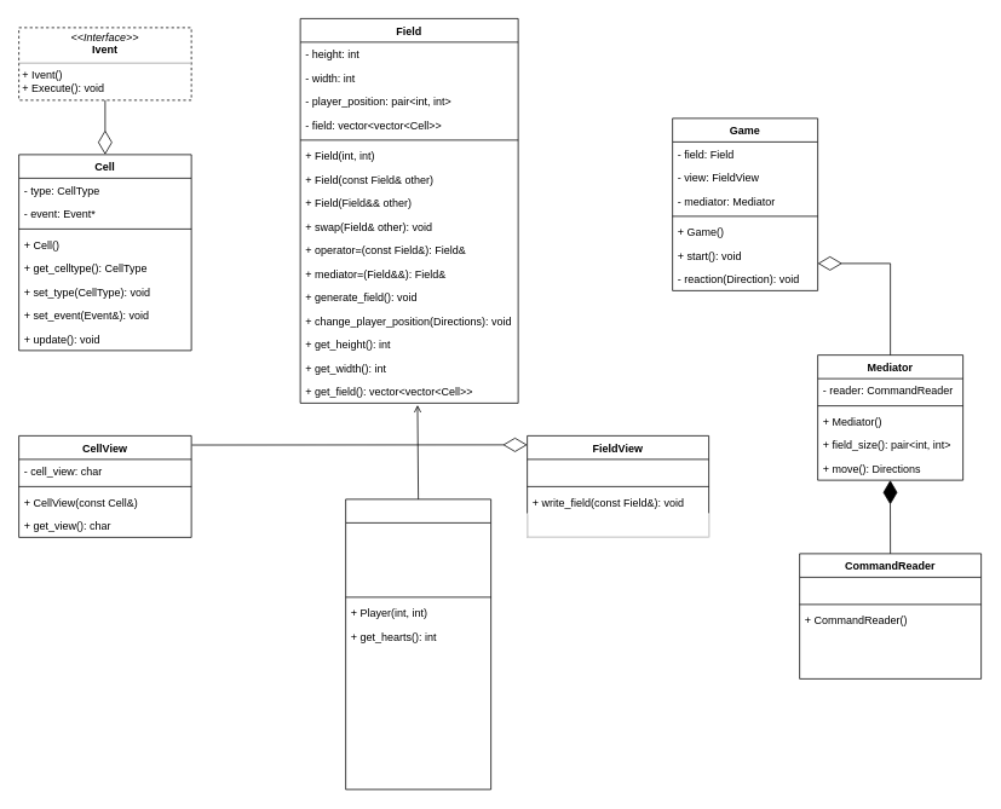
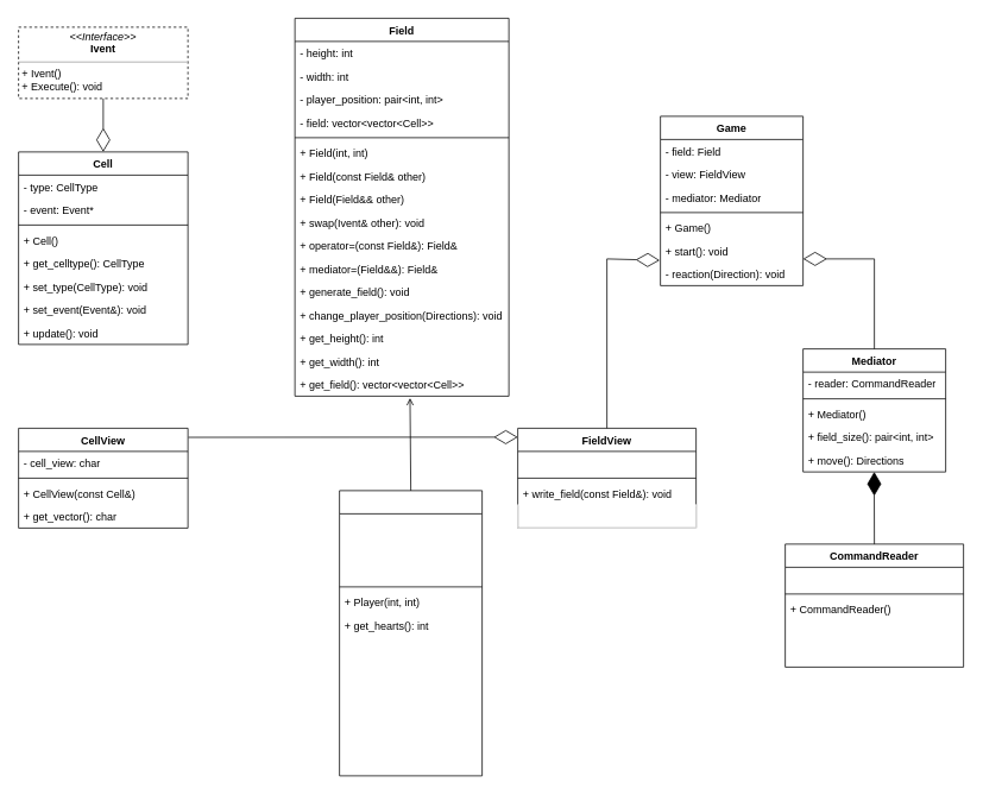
  <mxCell id="0" />
  <mxCell id="1" parent="0" />
  <mxCell id="2" value="Cell" style="swimlane;fontStyle=1;align=center;verticalAlign=top;childLayout=stackLayout;horizontal=1;startSize=26;horizontalStack=0;resizeParent=1;resizeParentMax=0;resizeLast=0;collapsible=1;marginBottom=0;" vertex="1" parent="1"><mxGeometry x="20" y="170" width="190" height="216" as="geometry"><mxRectangle x="200" y="150" width="60" height="30" as="alternateBounds" /></mxGeometry></mxCell>
  <mxCell id="3" value="- type: CellType" style="text;strokeColor=none;fillColor=none;align=left;verticalAlign=top;spacingLeft=4;spacingRight=4;overflow=hidden;rotatable=0;points=[[0,0.5],[1,0.5]];portConstraint=eastwest;" vertex="1" parent="2"><mxGeometry y="26" width="190" height="26" as="geometry" /></mxCell>
  <mxCell id="4" value="- event: Event*" style="text;strokeColor=none;fillColor=none;align=left;verticalAlign=top;spacingLeft=4;spacingRight=4;overflow=hidden;rotatable=0;points=[[0,0.5],[1,0.5]];portConstraint=eastwest;" vertex="1" parent="2"><mxGeometry y="52" width="190" height="26" as="geometry" /></mxCell>
  <mxCell id="5" value="" style="line;strokeWidth=1;fillColor=none;align=left;verticalAlign=middle;spacingTop=-1;spacingLeft=3;spacingRight=3;rotatable=0;labelPosition=right;points=[];portConstraint=eastwest;strokeColor=inherit;" vertex="1" parent="2"><mxGeometry y="78" width="190" height="8" as="geometry" /></mxCell>
  <mxCell id="6" value="+ Cell()" style="text;strokeColor=none;fillColor=none;align=left;verticalAlign=top;spacingLeft=4;spacingRight=4;overflow=hidden;rotatable=0;points=[[0,0.5],[1,0.5]];portConstraint=eastwest;" vertex="1" parent="2"><mxGeometry y="86" width="190" height="26" as="geometry" /></mxCell>
  <mxCell id="7" value="+ get_celltype(): CellType" style="text;strokeColor=none;fillColor=none;align=left;verticalAlign=top;spacingLeft=4;spacingRight=4;overflow=hidden;rotatable=0;points=[[0,0.5],[1,0.5]];portConstraint=eastwest;" vertex="1" parent="2"><mxGeometry y="112" width="190" height="26" as="geometry" /></mxCell>
  <mxCell id="8" value="+ set_type(CellType): void" style="text;strokeColor=none;fillColor=none;align=left;verticalAlign=top;spacingLeft=4;spacingRight=4;overflow=hidden;rotatable=0;points=[[0,0.5],[1,0.5]];portConstraint=eastwest;" vertex="1" parent="2"><mxGeometry y="138" width="190" height="26" as="geometry" /></mxCell>
  <mxCell id="9" value="+ set_event(Event&amp;): void" style="text;strokeColor=none;fillColor=none;align=left;verticalAlign=top;spacingLeft=4;spacingRight=4;overflow=hidden;rotatable=0;points=[[0,0.5],[1,0.5]];portConstraint=eastwest;" vertex="1" parent="2"><mxGeometry y="164" width="190" height="26" as="geometry" /></mxCell>
  <mxCell id="10" value="+ update(): void" style="text;strokeColor=none;fillColor=none;align=left;verticalAlign=top;spacingLeft=4;spacingRight=4;overflow=hidden;rotatable=0;points=[[0,0.5],[1,0.5]];portConstraint=eastwest;" vertex="1" parent="2"><mxGeometry y="190" width="190" height="26" as="geometry" /></mxCell>
  <mxCell id="11" value="Field" style="swimlane;fontStyle=1;align=center;verticalAlign=top;childLayout=stackLayout;horizontal=1;startSize=26;horizontalStack=0;resizeParent=1;resizeParentMax=0;resizeLast=0;collapsible=1;marginBottom=0;" vertex="1" parent="1"><mxGeometry x="330" y="20" width="240" height="424" as="geometry"><mxRectangle x="450" y="150" width="60" height="30" as="alternateBounds" /></mxGeometry></mxCell>
  <mxCell id="12" value="- height: int" style="text;strokeColor=none;fillColor=none;align=left;verticalAlign=top;spacingLeft=4;spacingRight=4;overflow=hidden;rotatable=0;points=[[0,0.5],[1,0.5]];portConstraint=eastwest;" vertex="1" parent="11"><mxGeometry y="26" width="240" height="26" as="geometry" /></mxCell>
  <mxCell id="13" value="- width: int" style="text;strokeColor=none;fillColor=none;align=left;verticalAlign=top;spacingLeft=4;spacingRight=4;overflow=hidden;rotatable=0;points=[[0,0.5],[1,0.5]];portConstraint=eastwest;" vertex="1" parent="11"><mxGeometry y="52" width="240" height="26" as="geometry" /></mxCell>
  <mxCell id="14" value="- player_position: pair&lt;int, int&gt;" style="text;strokeColor=none;fillColor=none;align=left;verticalAlign=top;spacingLeft=4;spacingRight=4;overflow=hidden;rotatable=0;points=[[0,0.5],[1,0.5]];portConstraint=eastwest;" vertex="1" parent="11"><mxGeometry y="78" width="240" height="26" as="geometry" /></mxCell>
  <mxCell id="15" value="- field: vector&lt;vector&lt;Cell&gt;&gt;" style="text;strokeColor=none;fillColor=none;align=left;verticalAlign=top;spacingLeft=4;spacingRight=4;overflow=hidden;rotatable=0;points=[[0,0.5],[1,0.5]];portConstraint=eastwest;" vertex="1" parent="11"><mxGeometry y="104" width="240" height="26" as="geometry" /></mxCell>
  <mxCell id="16" value="" style="line;strokeWidth=1;fillColor=none;align=left;verticalAlign=middle;spacingTop=-1;spacingLeft=3;spacingRight=3;rotatable=0;labelPosition=right;points=[];portConstraint=eastwest;strokeColor=inherit;" vertex="1" parent="11"><mxGeometry y="130" width="240" height="8" as="geometry" /></mxCell>
  <mxCell id="17" value="+ Field(int, int)" style="text;strokeColor=none;fillColor=none;align=left;verticalAlign=top;spacingLeft=4;spacingRight=4;overflow=hidden;rotatable=0;points=[[0,0.5],[1,0.5]];portConstraint=eastwest;" vertex="1" parent="11"><mxGeometry y="138" width="240" height="26" as="geometry" /></mxCell>
  <mxCell id="18" value="+ Field(const Field&amp; other)" style="text;strokeColor=none;fillColor=none;align=left;verticalAlign=top;spacingLeft=4;spacingRight=4;overflow=hidden;rotatable=0;points=[[0,0.5],[1,0.5]];portConstraint=eastwest;" vertex="1" parent="11"><mxGeometry y="164" width="240" height="26" as="geometry" /></mxCell>
  <mxCell id="19" value="+ Field(Field&amp;&amp; other)" style="text;strokeColor=none;fillColor=none;align=left;verticalAlign=top;spacingLeft=4;spacingRight=4;overflow=hidden;rotatable=0;points=[[0,0.5],[1,0.5]];portConstraint=eastwest;" vertex="1" parent="11"><mxGeometry y="190" width="240" height="26" as="geometry" /></mxCell>
- <mxCell id="20" value="+ swap(Field&amp; other): void" style="text;strokeColor=none;fillColor=none;align=left;verticalAlign=top;spacingLeft=4;spacingRight=4;overflow=hidden;rotatable=0;points=[[0,0.5],[1,0.5]];portConstraint=eastwest;" vertex="1" parent="11"><mxGeometry y="216" width="240" height="26" as="geometry" /></mxCell>
+ <mxCell id="20" value="+ swap(Ivent&amp; other): void" style="text;strokeColor=none;fillColor=none;align=left;verticalAlign=top;spacingLeft=4;spacingRight=4;overflow=hidden;rotatable=0;points=[[0,0.5],[1,0.5]];portConstraint=eastwest;" vertex="1" parent="11"><mxGeometry y="216" width="240" height="26" as="geometry" /></mxCell>
  <mxCell id="21" value="+ operator=(const Field&amp;): Field&amp;" style="text;strokeColor=none;fillColor=none;align=left;verticalAlign=top;spacingLeft=4;spacingRight=4;overflow=hidden;rotatable=0;points=[[0,0.5],[1,0.5]];portConstraint=eastwest;" vertex="1" parent="11"><mxGeometry y="242" width="240" height="26" as="geometry" /></mxCell>
  <mxCell id="22" value="+ mediator=(Field&amp;&amp;): Field&amp;" style="text;strokeColor=none;fillColor=none;align=left;verticalAlign=top;spacingLeft=4;spacingRight=4;overflow=hidden;rotatable=0;points=[[0,0.5],[1,0.5]];portConstraint=eastwest;" vertex="1" parent="11"><mxGeometry y="268" width="240" height="26" as="geometry" /></mxCell>
  <mxCell id="23" value="+ generate_field(): void" style="text;strokeColor=none;fillColor=none;align=left;verticalAlign=top;spacingLeft=4;spacingRight=4;overflow=hidden;rotatable=0;points=[[0,0.5],[1,0.5]];portConstraint=eastwest;" vertex="1" parent="11"><mxGeometry y="294" width="240" height="26" as="geometry" /></mxCell>
  <mxCell id="24" value="+ change_player_position(Directions): void" style="text;strokeColor=none;fillColor=none;align=left;verticalAlign=top;spacingLeft=4;spacingRight=4;overflow=hidden;rotatable=0;points=[[0,0.5],[1,0.5]];portConstraint=eastwest;" vertex="1" parent="11"><mxGeometry y="320" width="240" height="26" as="geometry" /></mxCell>
  <mxCell id="25" value="+ get_height(): int" style="text;strokeColor=none;fillColor=none;align=left;verticalAlign=top;spacingLeft=4;spacingRight=4;overflow=hidden;rotatable=0;points=[[0,0.5],[1,0.5]];portConstraint=eastwest;" vertex="1" parent="11"><mxGeometry y="346" width="240" height="26" as="geometry" /></mxCell>
  <mxCell id="26" value="+ get_width(): int" style="text;strokeColor=none;fillColor=none;align=left;verticalAlign=top;spacingLeft=4;spacingRight=4;overflow=hidden;rotatable=0;points=[[0,0.5],[1,0.5]];portConstraint=eastwest;" vertex="1" parent="11"><mxGeometry y="372" width="240" height="26" as="geometry" /></mxCell>
  <mxCell id="27" value="+ get_field(): vector&lt;vector&lt;Cell&gt;&gt;" style="text;strokeColor=none;fillColor=none;align=left;verticalAlign=top;spacingLeft=4;spacingRight=4;overflow=hidden;rotatable=0;points=[[0,0.5],[1,0.5]];portConstraint=eastwest;" vertex="1" parent="11"><mxGeometry y="398" width="240" height="26" as="geometry" /></mxCell>
  <mxCell id="28" value="&lt;p style=&quot;margin:0px;margin-top:4px;text-align:center;&quot;&gt;&lt;i&gt;&amp;lt;&amp;lt;Interface&amp;gt;&amp;gt;&lt;/i&gt;&lt;br&gt;&lt;b&gt;Ivent&lt;/b&gt;&lt;/p&gt;&lt;hr size=&quot;1&quot;&gt;&lt;p style=&quot;margin:0px;margin-left:4px;&quot;&gt;+ Ivent()&lt;br&gt;+ Execute(): void&lt;/p&gt;" style="verticalAlign=top;align=left;overflow=fill;fontSize=12;fontFamily=Helvetica;html=1;dashed=1;" vertex="1" parent="1"><mxGeometry x="20" y="30" width="190" height="80" as="geometry" /></mxCell>
  <mxCell id="29" value="CellView" style="swimlane;fontStyle=1;align=center;verticalAlign=top;childLayout=stackLayout;horizontal=1;startSize=26;horizontalStack=0;resizeParent=1;resizeParentMax=0;resizeLast=0;collapsible=1;marginBottom=0;" vertex="1" parent="1"><mxGeometry x="20" y="480" width="190" height="112" as="geometry" /></mxCell>
  <mxCell id="30" value="- cell_view: char" style="text;strokeColor=none;fillColor=none;align=left;verticalAlign=top;spacingLeft=4;spacingRight=4;overflow=hidden;rotatable=0;points=[[0,0.5],[1,0.5]];portConstraint=eastwest;" vertex="1" parent="29"><mxGeometry y="26" width="190" height="26" as="geometry" /></mxCell>
  <mxCell id="31" value="" style="line;strokeWidth=1;fillColor=none;align=left;verticalAlign=middle;spacingTop=-1;spacingLeft=3;spacingRight=3;rotatable=0;labelPosition=right;points=[];portConstraint=eastwest;strokeColor=inherit;" vertex="1" parent="29"><mxGeometry y="52" width="190" height="8" as="geometry" /></mxCell>
  <mxCell id="32" value="+ CellView(const Cell&amp;)" style="text;strokeColor=none;fillColor=none;align=left;verticalAlign=top;spacingLeft=4;spacingRight=4;overflow=hidden;rotatable=0;points=[[0,0.5],[1,0.5]];portConstraint=eastwest;" vertex="1" parent="29"><mxGeometry y="60" width="190" height="26" as="geometry" /></mxCell>
- <mxCell id="33" value="+ get_view(): char" style="text;strokeColor=none;fillColor=none;align=left;verticalAlign=top;spacingLeft=4;spacingRight=4;overflow=hidden;rotatable=0;points=[[0,0.5],[1,0.5]];portConstraint=eastwest;" vertex="1" parent="29"><mxGeometry y="86" width="190" height="26" as="geometry" /></mxCell>
+ <mxCell id="33" value="+ get_vector(): char" style="text;strokeColor=none;fillColor=none;align=left;verticalAlign=top;spacingLeft=4;spacingRight=4;overflow=hidden;rotatable=0;points=[[0,0.5],[1,0.5]];portConstraint=eastwest;" vertex="1" parent="29"><mxGeometry y="86" width="190" height="26" as="geometry" /></mxCell>
  <mxCell id="34" value="FieldView" style="swimlane;fontStyle=1;align=center;verticalAlign=top;childLayout=stackLayout;horizontal=1;startSize=26;horizontalStack=0;resizeParent=1;resizeParentMax=0;resizeLast=0;collapsible=1;marginBottom=0;" vertex="1" parent="1"><mxGeometry x="580" y="480" width="200" height="112" as="geometry" /></mxCell>
  <mxCell id="35" value=" " style="text;strokeColor=none;fillColor=none;align=left;verticalAlign=top;spacingLeft=4;spacingRight=4;overflow=hidden;rotatable=0;points=[[0,0.5],[1,0.5]];portConstraint=eastwest;" vertex="1" parent="34"><mxGeometry y="26" width="200" height="26" as="geometry" /></mxCell>
  <mxCell id="36" value="" style="line;strokeWidth=1;fillColor=none;align=left;verticalAlign=middle;spacingTop=-1;spacingLeft=3;spacingRight=3;rotatable=0;labelPosition=right;points=[];portConstraint=eastwest;strokeColor=inherit;" vertex="1" parent="34"><mxGeometry y="52" width="200" height="8" as="geometry" /></mxCell>
  <mxCell id="37" value="+ write_field(const Field&amp;): void" style="text;strokeColor=none;fillColor=none;align=left;verticalAlign=top;spacingLeft=4;spacingRight=4;overflow=hidden;rotatable=0;points=[[0,0.5],[1,0.5]];portConstraint=eastwest;" vertex="1" parent="34"><mxGeometry y="60" width="200" height="26" as="geometry" /></mxCell>
  <mxCell id="38" value="- write_horizontal_border(int): void" style="text;strokeColor=#FFFFFF;fillColor=none;align=left;verticalAlign=top;spacingLeft=4;spacingRight=4;overflow=hidden;rotatable=0;points=[[0,0.5],[1,0.5]];portConstraint=eastwest;fontColor=#FFFFFF;" vertex="1" parent="34"><mxGeometry y="86" width="200" height="26" as="geometry" /></mxCell>
  <mxCell id="39" value="Player" style="swimlane;fontStyle=1;align=center;verticalAlign=top;childLayout=stackLayout;horizontal=1;startSize=26;horizontalStack=0;resizeParent=1;resizeParentMax=0;resizeLast=0;collapsible=1;marginBottom=0;fontColor=#FFFFFF;" vertex="1" parent="1"><mxGeometry x="380" y="550" width="160" height="320" as="geometry" /></mxCell>
  <mxCell id="40" value="- hearts: int" style="text;strokeColor=none;fillColor=none;align=left;verticalAlign=top;spacingLeft=4;spacingRight=4;overflow=hidden;rotatable=0;points=[[0,0.5],[1,0.5]];portConstraint=eastwest;fontColor=#FFFFFF;" vertex="1" parent="39"><mxGeometry y="26" width="160" height="26" as="geometry" /></mxCell>
  <mxCell id="41" value="- coins: int" style="text;strokeColor=none;fillColor=none;align=left;verticalAlign=top;spacingLeft=4;spacingRight=4;overflow=hidden;rotatable=0;points=[[0,0.5],[1,0.5]];portConstraint=eastwest;fontColor=#FFFFFF;" vertex="1" parent="39"><mxGeometry y="52" width="160" height="26" as="geometry" /></mxCell>
  <mxCell id="42" value="- power: int" style="text;strokeColor=none;fillColor=none;align=left;verticalAlign=top;spacingLeft=4;spacingRight=4;overflow=hidden;rotatable=0;points=[[0,0.5],[1,0.5]];portConstraint=eastwest;fontColor=#FFFFFF;" vertex="1" parent="39"><mxGeometry y="78" width="160" height="26" as="geometry" /></mxCell>
  <mxCell id="43" value="" style="line;strokeWidth=1;fillColor=none;align=left;verticalAlign=middle;spacingTop=-1;spacingLeft=3;spacingRight=3;rotatable=0;labelPosition=right;points=[];portConstraint=eastwest;strokeColor=inherit;fontColor=#000000;" vertex="1" parent="39"><mxGeometry y="104" width="160" height="8" as="geometry" /></mxCell>
  <mxCell id="44" value="+ Player(int, int)" style="text;strokeColor=none;fillColor=none;align=left;verticalAlign=top;spacingLeft=4;spacingRight=4;overflow=hidden;rotatable=0;points=[[0,0.5],[1,0.5]];portConstraint=eastwest;fontColor=default;" vertex="1" parent="39"><mxGeometry y="112" width="160" height="26" as="geometry" /></mxCell>
  <mxCell id="45" value="+ get_hearts(): int" style="text;strokeColor=none;fillColor=none;align=left;verticalAlign=top;spacingLeft=4;spacingRight=4;overflow=hidden;rotatable=0;points=[[0,0.5],[1,0.5]];portConstraint=eastwest;fontColor=default;" vertex="1" parent="39"><mxGeometry y="138" width="160" height="26" as="geometry" /></mxCell>
  <mxCell id="46" value="+ get_coins(): int" style="text;strokeColor=none;fillColor=none;align=left;verticalAlign=top;spacingLeft=4;spacingRight=4;overflow=hidden;rotatable=0;points=[[0,0.5],[1,0.5]];portConstraint=eastwest;fontColor=#FFFFFF;" vertex="1" parent="39"><mxGeometry y="164" width="160" height="26" as="geometry" /></mxCell>
  <mxCell id="47" value="+ get_power(): int" style="text;strokeColor=none;fillColor=none;align=left;verticalAlign=top;spacingLeft=4;spacingRight=4;overflow=hidden;rotatable=0;points=[[0,0.5],[1,0.5]];portConstraint=eastwest;fontColor=#FFFFFF;" vertex="1" parent="39"><mxGeometry y="190" width="160" height="26" as="geometry" /></mxCell>
  <mxCell id="48" value="+ set_hearts(int): void" style="text;strokeColor=none;fillColor=none;align=left;verticalAlign=top;spacingLeft=4;spacingRight=4;overflow=hidden;rotatable=0;points=[[0,0.5],[1,0.5]];portConstraint=eastwest;fontColor=#FFFFFF;" vertex="1" parent="39"><mxGeometry y="216" width="160" height="26" as="geometry" /></mxCell>
  <mxCell id="49" value="+ set_power(int): void" style="text;strokeColor=none;fillColor=none;align=left;verticalAlign=top;spacingLeft=4;spacingRight=4;overflow=hidden;rotatable=0;points=[[0,0.5],[1,0.5]];portConstraint=eastwest;fontColor=#FFFFFF;" vertex="1" parent="39"><mxGeometry y="242" width="160" height="26" as="geometry" /></mxCell>
  <mxCell id="50" value="+ set_coins(int): void" style="text;strokeColor=none;fillColor=none;align=left;verticalAlign=top;spacingLeft=4;spacingRight=4;overflow=hidden;rotatable=0;points=[[0,0.5],[1,0.5]];portConstraint=eastwest;fontColor=#FFFFFF;" vertex="1" parent="39"><mxGeometry y="268" width="160" height="26" as="geometry" /></mxCell>
  <mxCell id="51" value="+ add_coin(): void" style="text;strokeColor=none;fillColor=none;align=left;verticalAlign=top;spacingLeft=4;spacingRight=4;overflow=hidden;rotatable=0;points=[[0,0.5],[1,0.5]];portConstraint=eastwest;fontColor=#FFFFFF;" vertex="1" parent="39"><mxGeometry y="294" width="160" height="26" as="geometry" /></mxCell>
  <mxCell id="52" value="Game" style="swimlane;fontStyle=1;align=center;verticalAlign=top;childLayout=stackLayout;horizontal=1;startSize=26;horizontalStack=0;resizeParent=1;resizeParentMax=0;resizeLast=0;collapsible=1;marginBottom=0;labelBackgroundColor=default;fontColor=default;" vertex="1" parent="1"><mxGeometry x="740" y="130" width="160" height="190" as="geometry" /></mxCell>
  <mxCell id="53" value="- field: Field" style="text;strokeColor=none;fillColor=none;align=left;verticalAlign=top;spacingLeft=4;spacingRight=4;overflow=hidden;rotatable=0;points=[[0,0.5],[1,0.5]];portConstraint=eastwest;labelBackgroundColor=default;fontColor=default;" vertex="1" parent="52"><mxGeometry y="26" width="160" height="26" as="geometry" /></mxCell>
  <mxCell id="54" value="- view: FieldView" style="text;strokeColor=none;fillColor=none;align=left;verticalAlign=top;spacingLeft=4;spacingRight=4;overflow=hidden;rotatable=0;points=[[0,0.5],[1,0.5]];portConstraint=eastwest;labelBackgroundColor=default;fontColor=default;" vertex="1" parent="52"><mxGeometry y="52" width="160" height="26" as="geometry" /></mxCell>
  <mxCell id="55" value="- mediator: Mediator" style="text;strokeColor=none;fillColor=none;align=left;verticalAlign=top;spacingLeft=4;spacingRight=4;overflow=hidden;rotatable=0;points=[[0,0.5],[1,0.5]];portConstraint=eastwest;labelBackgroundColor=default;fontColor=default;" vertex="1" parent="52"><mxGeometry y="78" width="160" height="26" as="geometry" /></mxCell>
  <mxCell id="56" value="" style="line;strokeWidth=1;fillColor=none;align=left;verticalAlign=middle;spacingTop=-1;spacingLeft=3;spacingRight=3;rotatable=0;labelPosition=right;points=[];portConstraint=eastwest;strokeColor=inherit;labelBackgroundColor=default;fontColor=default;" vertex="1" parent="52"><mxGeometry y="104" width="160" height="8" as="geometry" /></mxCell>
  <mxCell id="57" value="+ Game()" style="text;strokeColor=none;fillColor=none;align=left;verticalAlign=top;spacingLeft=4;spacingRight=4;overflow=hidden;rotatable=0;points=[[0,0.5],[1,0.5]];portConstraint=eastwest;labelBackgroundColor=default;fontColor=default;" vertex="1" parent="52"><mxGeometry y="112" width="160" height="26" as="geometry" /></mxCell>
  <mxCell id="58" value="+ start(): void" style="text;strokeColor=none;fillColor=none;align=left;verticalAlign=top;spacingLeft=4;spacingRight=4;overflow=hidden;rotatable=0;points=[[0,0.5],[1,0.5]];portConstraint=eastwest;labelBackgroundColor=default;fontColor=default;" vertex="1" parent="52"><mxGeometry y="138" width="160" height="26" as="geometry" /></mxCell>
  <mxCell id="59" value="- reaction(Direction): void" style="text;strokeColor=none;fillColor=none;align=left;verticalAlign=top;spacingLeft=4;spacingRight=4;overflow=hidden;rotatable=0;points=[[0,0.5],[1,0.5]];portConstraint=eastwest;labelBackgroundColor=default;fontColor=default;" vertex="1" parent="52"><mxGeometry y="164" width="160" height="26" as="geometry" /></mxCell>
  <mxCell id="60" value="Mediator" style="swimlane;fontStyle=1;align=center;verticalAlign=top;childLayout=stackLayout;horizontal=1;startSize=26;horizontalStack=0;resizeParent=1;resizeParentMax=0;resizeLast=0;collapsible=1;marginBottom=0;labelBackgroundColor=default;fontColor=default;" vertex="1" parent="1"><mxGeometry x="900" y="391" width="160" height="138" as="geometry" /></mxCell>
  <mxCell id="61" value="- reader: CommandReader" style="text;strokeColor=none;fillColor=none;align=left;verticalAlign=top;spacingLeft=4;spacingRight=4;overflow=hidden;rotatable=0;points=[[0,0.5],[1,0.5]];portConstraint=eastwest;labelBackgroundColor=default;fontColor=default;" vertex="1" parent="60"><mxGeometry y="26" width="160" height="26" as="geometry" /></mxCell>
  <mxCell id="62" value="" style="line;strokeWidth=1;fillColor=none;align=left;verticalAlign=middle;spacingTop=-1;spacingLeft=3;spacingRight=3;rotatable=0;labelPosition=right;points=[];portConstraint=eastwest;strokeColor=inherit;labelBackgroundColor=default;fontColor=default;" vertex="1" parent="60"><mxGeometry y="52" width="160" height="8" as="geometry" /></mxCell>
  <mxCell id="63" value="+ Mediator()" style="text;strokeColor=none;fillColor=none;align=left;verticalAlign=top;spacingLeft=4;spacingRight=4;overflow=hidden;rotatable=0;points=[[0,0.5],[1,0.5]];portConstraint=eastwest;labelBackgroundColor=default;fontColor=default;" vertex="1" parent="60"><mxGeometry y="60" width="160" height="26" as="geometry" /></mxCell>
  <mxCell id="64" value="+ field_size(): pair&lt;int, int&gt;" style="text;strokeColor=none;fillColor=none;align=left;verticalAlign=top;spacingLeft=4;spacingRight=4;overflow=hidden;rotatable=0;points=[[0,0.5],[1,0.5]];portConstraint=eastwest;labelBackgroundColor=default;fontColor=default;" vertex="1" parent="60"><mxGeometry y="86" width="160" height="26" as="geometry" /></mxCell>
  <mxCell id="65" value="+ move(): Directions" style="text;strokeColor=none;fillColor=none;align=left;verticalAlign=top;spacingLeft=4;spacingRight=4;overflow=hidden;rotatable=0;points=[[0,0.5],[1,0.5]];portConstraint=eastwest;labelBackgroundColor=default;fontColor=default;" vertex="1" parent="60"><mxGeometry y="112" width="160" height="26" as="geometry" /></mxCell>
+ <mxCell id="66" value="" style="endArrow=diamondThin;endFill=0;endSize=24;html=1;rounded=0;fontColor=default;exitX=0.5;exitY=0;exitDx=0;exitDy=0;entryX=-0.005;entryY=0.908;entryDx=0;entryDy=0;entryPerimeter=0;" edge="1" parent="1" source="34" target="58"><mxGeometry width="160" relative="1" as="geometry"><mxPoint x="820" y="380" as="sourcePoint" /><mxPoint x="730" y="290" as="targetPoint" /><Array as="points"><mxPoint x="680" y="290" /></Array></mxGeometry></mxCell>
  <mxCell id="67" value="" style="endArrow=diamondThin;endFill=0;endSize=24;html=1;rounded=0;fontColor=default;exitX=0.5;exitY=0;exitDx=0;exitDy=0;" edge="1" parent="1" source="60"><mxGeometry width="160" relative="1" as="geometry"><mxPoint x="970" y="320" as="sourcePoint" /><mxPoint x="900" y="290" as="targetPoint" /><Array as="points"><mxPoint x="980" y="290" /></Array></mxGeometry></mxCell>
  <mxCell id="68" value="" style="endArrow=diamondThin;endFill=1;endSize=24;html=1;rounded=0;fontColor=default;exitX=0.5;exitY=0;exitDx=0;exitDy=0;entryX=0.499;entryY=1;entryDx=0;entryDy=0;entryPerimeter=0;" edge="1" parent="1" source="72" target="65"><mxGeometry width="160" relative="1" as="geometry"><mxPoint x="940" y="580" as="sourcePoint" /><mxPoint x="940" y="510" as="targetPoint" /></mxGeometry></mxCell>
  <mxCell id="69" value="" style="html=1;verticalAlign=bottom;endArrow=open;rounded=0;fontColor=#FFFFFF;exitX=0.5;exitY=0;exitDx=0;exitDy=0;entryX=0.538;entryY=1.081;entryDx=0;entryDy=0;entryPerimeter=0;endFill=0;" edge="1" parent="1" source="39" target="27"><mxGeometry x="1" y="-342" width="80" relative="1" as="geometry"><mxPoint x="680" y="560" as="sourcePoint" /><mxPoint x="760" y="560" as="targetPoint" /><mxPoint x="-182" y="-302" as="offset" /></mxGeometry></mxCell>
  <mxCell id="70" value="" style="endArrow=diamondThin;endFill=0;endSize=24;html=1;rounded=0;fontColor=#FFFFFF;entryX=0.5;entryY=0;entryDx=0;entryDy=0;exitX=0.5;exitY=1;exitDx=0;exitDy=0;" edge="1" parent="1" source="28" target="2"><mxGeometry width="160" relative="1" as="geometry"><mxPoint x="114.89" y="130" as="sourcePoint" /><mxPoint x="114.89" y="180" as="targetPoint" /></mxGeometry></mxCell>
  <mxCell id="71" value="" style="endArrow=diamondThin;endFill=0;endSize=24;html=1;rounded=0;fontColor=#FFFFFF;exitX=1.003;exitY=0.091;exitDx=0;exitDy=0;exitPerimeter=0;" edge="1" parent="1" source="29"><mxGeometry width="160" relative="1" as="geometry"><mxPoint x="210" y="505.41" as="sourcePoint" /><mxPoint x="580" y="490" as="targetPoint" /></mxGeometry></mxCell>
  <mxCell id="72" value="CommandReader" style="swimlane;fontStyle=1;align=center;verticalAlign=top;childLayout=stackLayout;horizontal=1;startSize=26;horizontalStack=0;resizeParent=1;resizeParentMax=0;resizeLast=0;collapsible=1;marginBottom=0;" vertex="1" parent="1"><mxGeometry x="880" y="610" width="200" height="138" as="geometry" /></mxCell>
  <mxCell id="73" value=" " style="text;strokeColor=none;fillColor=none;align=left;verticalAlign=top;spacingLeft=4;spacingRight=4;overflow=hidden;rotatable=0;points=[[0,0.5],[1,0.5]];portConstraint=eastwest;" vertex="1" parent="72"><mxGeometry y="26" width="200" height="26" as="geometry" /></mxCell>
  <mxCell id="74" value="" style="line;strokeWidth=1;fillColor=none;align=left;verticalAlign=middle;spacingTop=-1;spacingLeft=3;spacingRight=3;rotatable=0;labelPosition=right;points=[];portConstraint=eastwest;strokeColor=inherit;" vertex="1" parent="72"><mxGeometry y="52" width="200" height="8" as="geometry" /></mxCell>
  <mxCell id="75" value="+ CommandReader()" style="text;strokeColor=none;fillColor=none;align=left;verticalAlign=top;spacingLeft=4;spacingRight=4;overflow=hidden;rotatable=0;points=[[0,0.5],[1,0.5]];portConstraint=eastwest;" vertex="1" parent="72"><mxGeometry y="60" width="200" height="26" as="geometry" /></mxCell>
  <mxCell id="76" value="+ read_number(): int" style="text;strokeColor=none;fillColor=none;align=left;verticalAlign=top;spacingLeft=4;spacingRight=4;overflow=hidden;rotatable=0;points=[[0,0.5],[1,0.5]];portConstraint=eastwest;fontColor=#FFFFFF;" vertex="1" parent="72"><mxGeometry y="86" width="200" height="26" as="geometry" /></mxCell>
  <mxCell id="77" value="+ get_step(): Direction" style="text;strokeColor=none;fillColor=none;align=left;verticalAlign=top;spacingLeft=4;spacingRight=4;overflow=hidden;rotatable=0;points=[[0,0.5],[1,0.5]];portConstraint=eastwest;fontColor=#FFFFFF;" vertex="1" parent="72"><mxGeometry y="112" width="200" height="26" as="geometry" /></mxCell>
